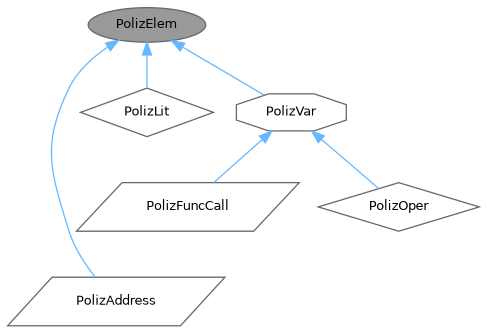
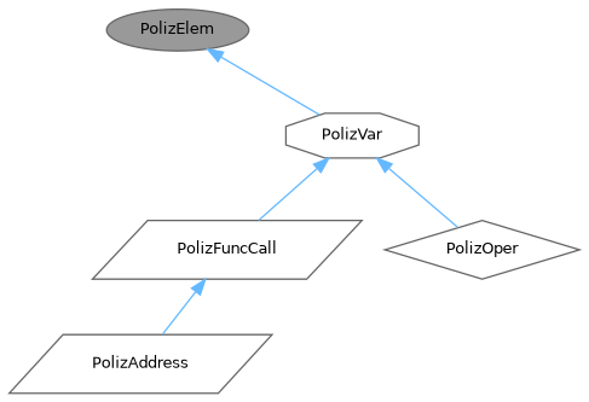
  digraph {
    node [color=gray40 fillcolor=white fontname=Helvetica fontsize=10 shape=parallelogram style=filled]
    edge [color=steelblue1 dir=back fontname=Helvetica fontsize=10 labelfontname=Helvetica labelfontsize=10 style=solid]
    n1 [fillcolor=grey60 fontcolor=black height=0.2 label=PolizElem shape=ellipse width=0.4]
    n2 [height=0.2 label=PolizAddress width=0.4]
-   n3 [height=0.2 label=PolizLit shape=diamond width=0.4]
    n4 [height=0.2 label=PolizVar shape=octagon width=0.4]
    n5 [height=0.2 label=PolizFuncCall width=0.4]
    n6 [height=0.2 label=PolizOper shape=diamond width=0.4]
-   n1 -> n2
-   n1 -> n3
+   n5 -> n2
    n1 -> n4
    n4 -> n5
    n4 -> n6
  }
